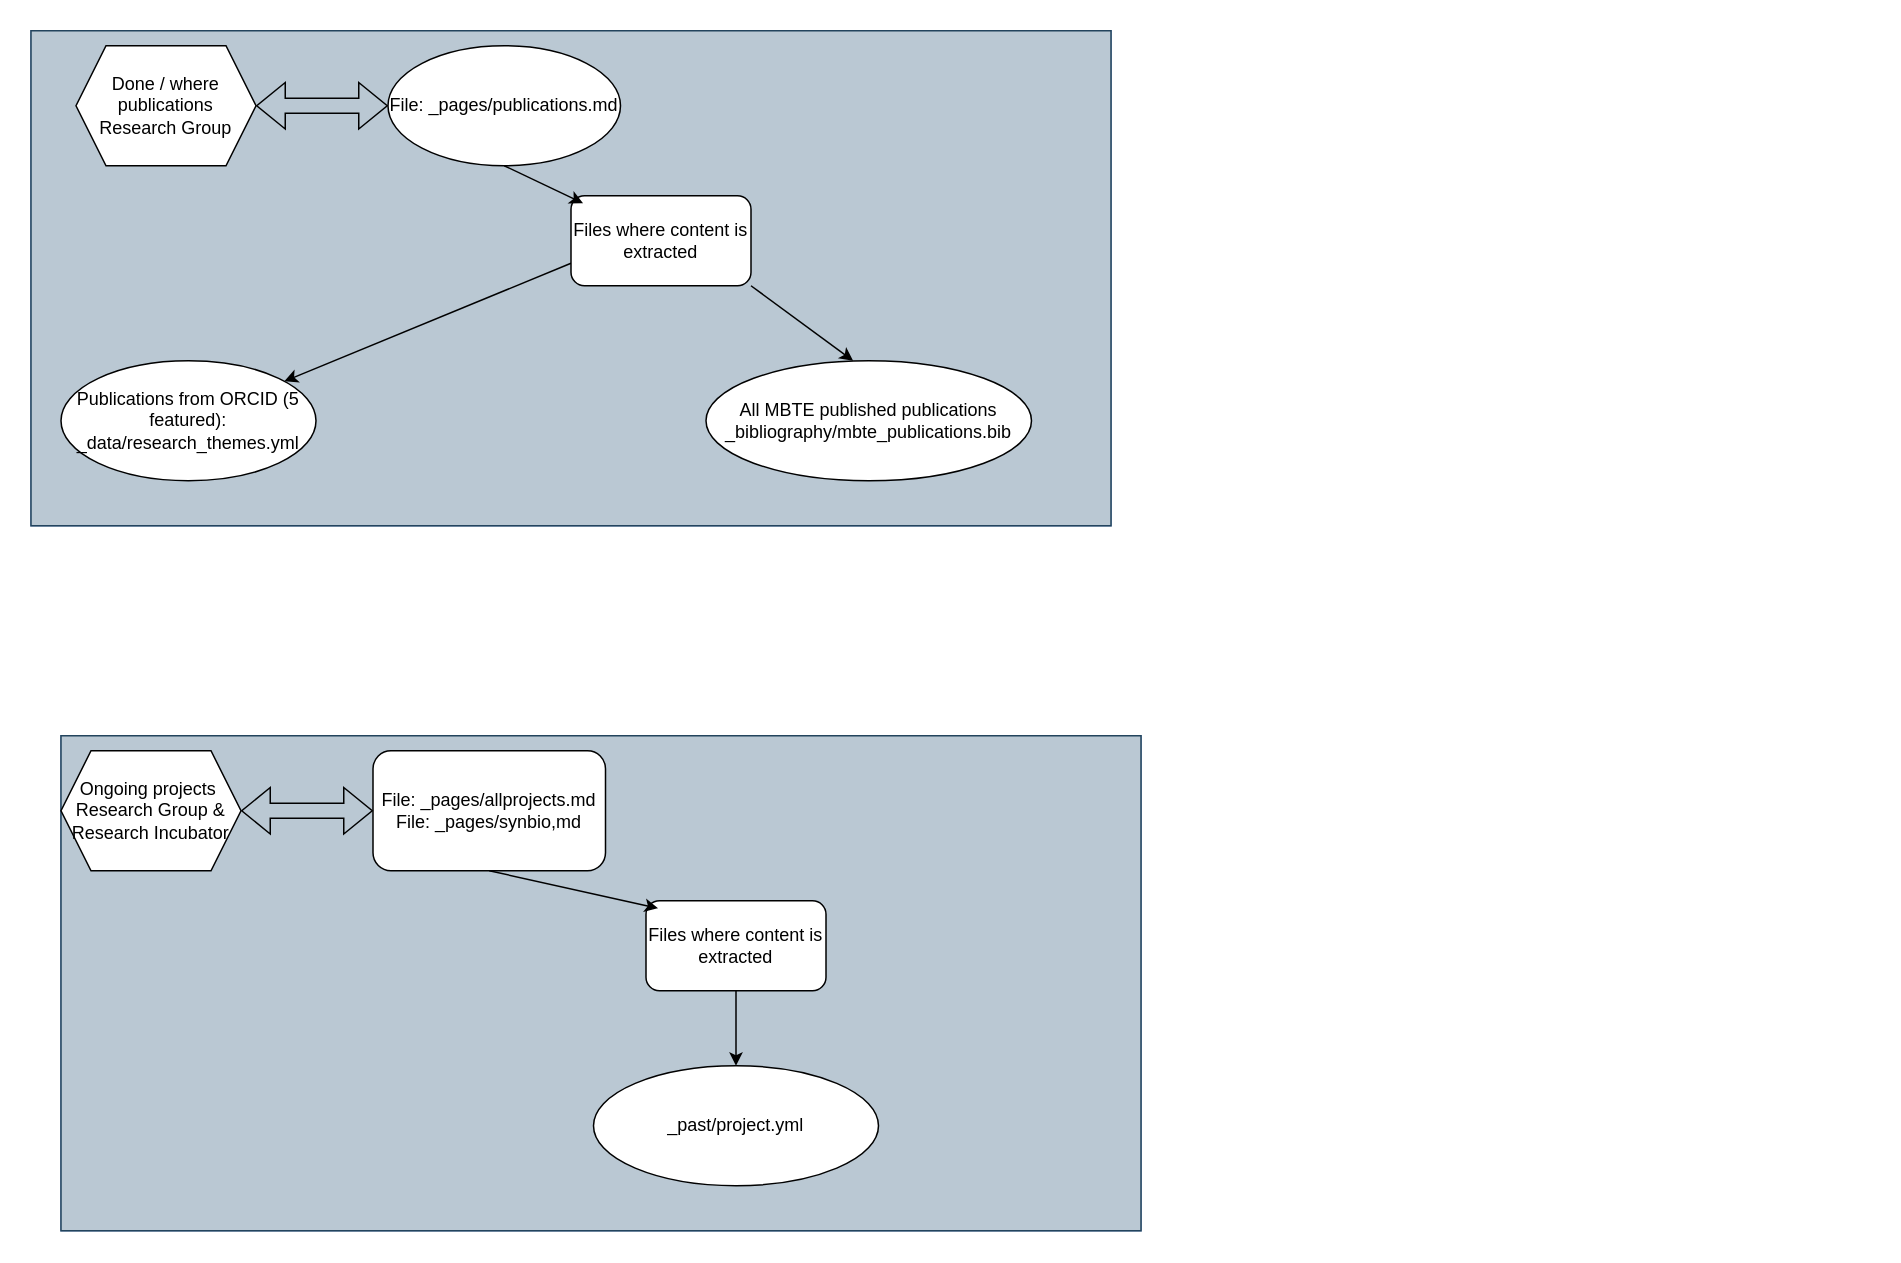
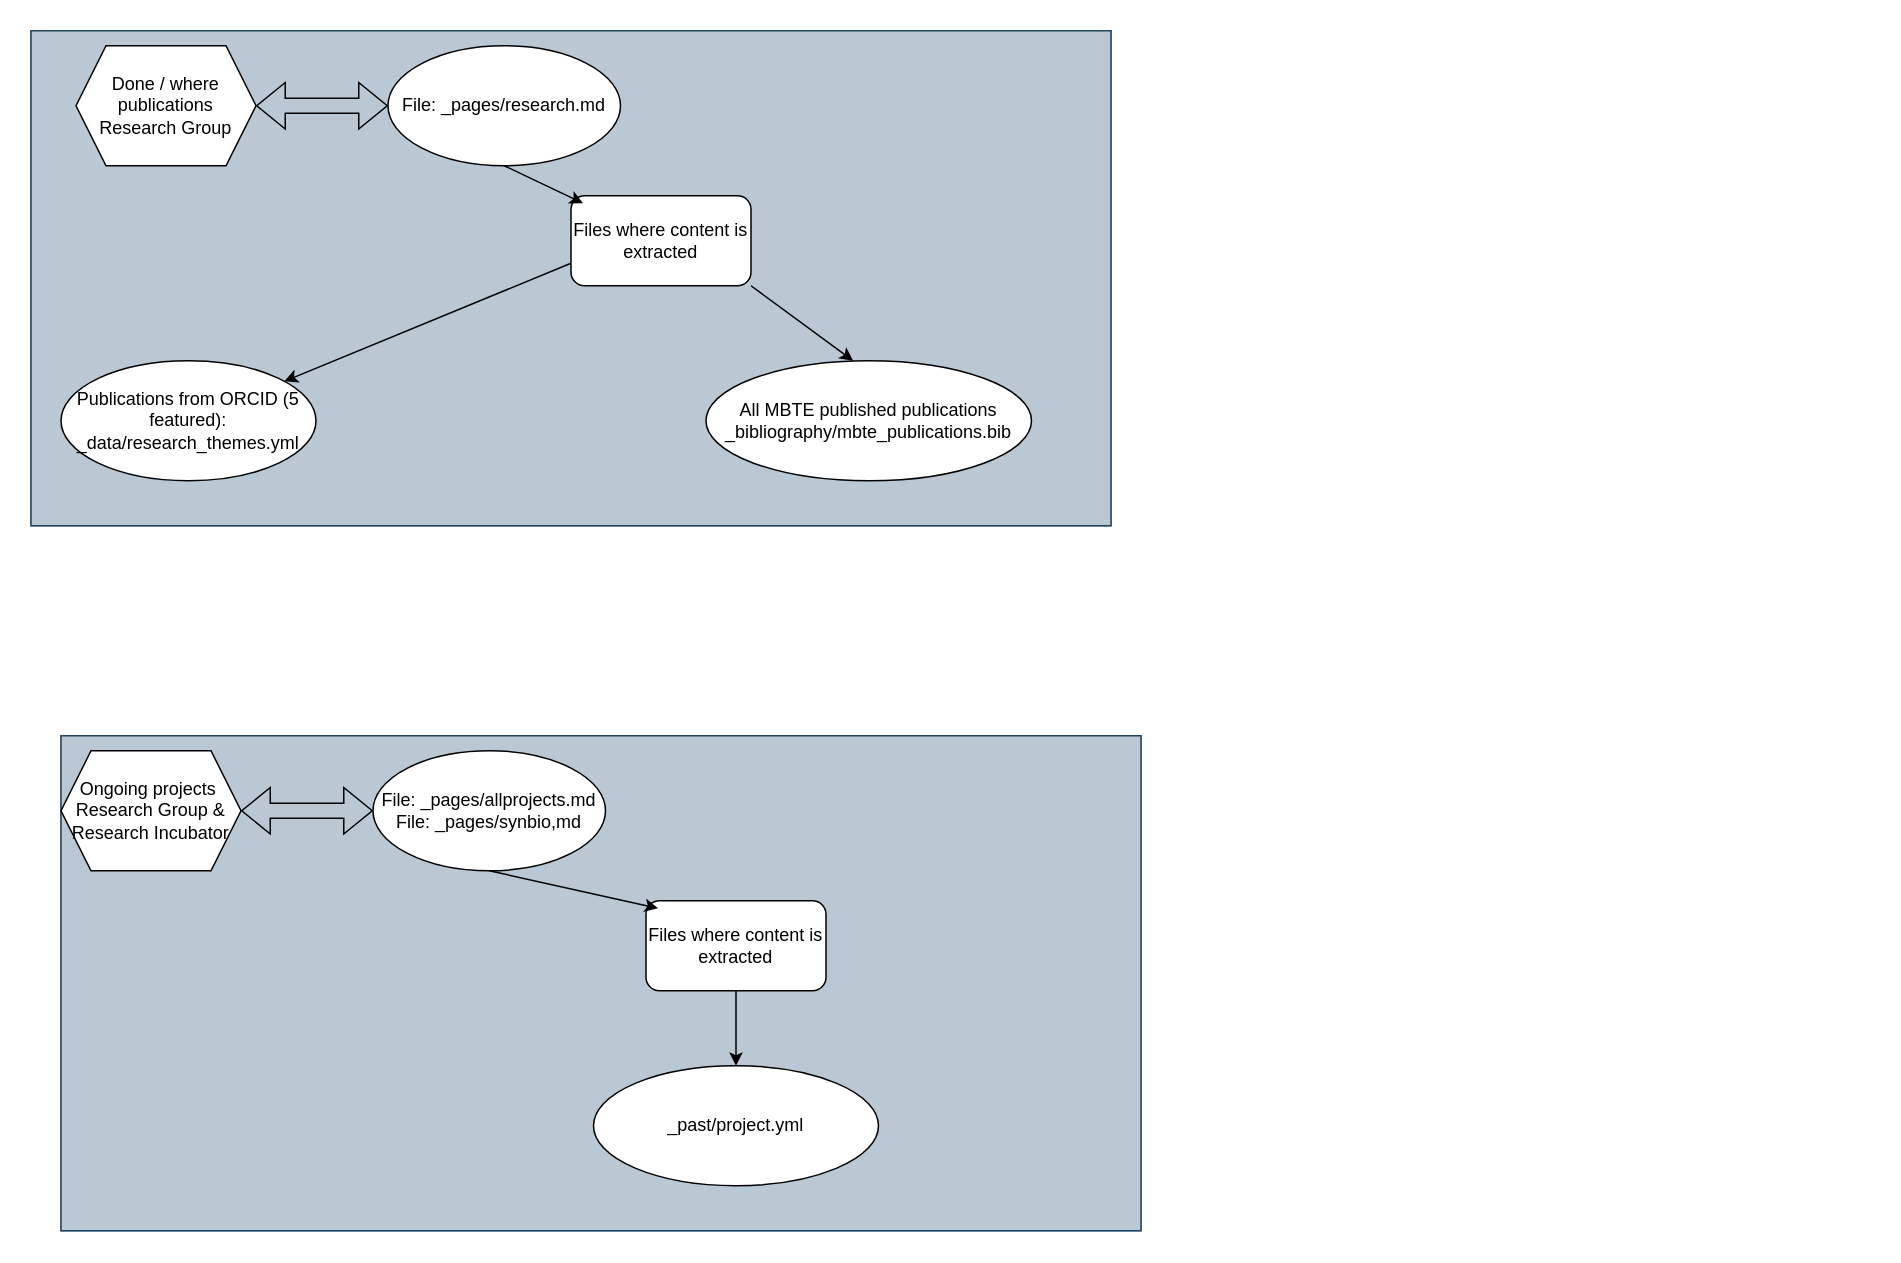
  <mxCell id="0" />
  <mxCell id="1" parent="0" />
  <mxCell id="2" value="" style="curved=1;startArrow=none;endArrow=block;exitX=0;exitY=0.88;entryX=0.5;entryY=0;" parent="1" edge="1"><mxGeometry relative="1" as="geometry"><Array as="points"><mxPoint x="1245" y="275" /></Array><mxPoint x="1245" y="300" as="targetPoint" /></mxGeometry></mxCell>
  <mxCell id="3" value="" style="group;fillColor=#dae8fc;strokeColor=#6c8ebf;" parent="1" vertex="1" connectable="0"><mxGeometry x="20" y="20" width="720" height="330" as="geometry" /></mxCell>
  <mxCell id="4" value="" style="rounded=0;whiteSpace=wrap;html=1;fillColor=#bac8d3;strokeColor=#23445d;" parent="3" vertex="1"><mxGeometry width="720" height="330" as="geometry" /></mxCell>
  <mxCell id="5" value="" style="group" parent="3" vertex="1" connectable="0"><mxGeometry x="30" y="10" width="700" height="280" as="geometry" /></mxCell>
  <mxCell id="6" value="Done / where publications&lt;br&gt;Research Group" style="shape=hexagon;perimeter=hexagonPerimeter2;whiteSpace=wrap;html=1;fixedSize=1;" parent="5" vertex="1"><mxGeometry width="120" height="80" as="geometry" /></mxCell>
- <mxCell id="7" value="File: _pages/publications.md" style="ellipse;whiteSpace=wrap;html=1;" parent="5" vertex="1"><mxGeometry x="208" width="155" height="80" as="geometry" /></mxCell>
+ <mxCell id="7" value="File: _pages/research.md" style="ellipse;whiteSpace=wrap;html=1;" parent="5" vertex="1"><mxGeometry x="208" width="155" height="80" as="geometry" /></mxCell>
  <mxCell id="8" value="" style="shape=flexArrow;endArrow=classic;startArrow=classic;html=1;rounded=0;exitX=1;exitY=0.5;exitDx=0;exitDy=0;entryX=0;entryY=0.5;entryDx=0;entryDy=0;" parent="5" source="6" target="7" edge="1"><mxGeometry width="100" height="100" relative="1" as="geometry"><mxPoint x="120" y="220" as="sourcePoint" /><mxPoint x="220" y="120" as="targetPoint" /></mxGeometry></mxCell>
  <mxCell id="9" value="" style="endArrow=classic;html=1;rounded=0;exitX=0;exitY=0.75;exitDx=0;exitDy=0;" parent="3" source="10" target="13" edge="1"><mxGeometry width="50" height="50" relative="1" as="geometry"><mxPoint x="270" y="200" as="sourcePoint" /><mxPoint x="320" y="150" as="targetPoint" /></mxGeometry></mxCell>
  <mxCell id="10" value="Files where content is extracted" style="rounded=1;whiteSpace=wrap;html=1;" parent="3" vertex="1"><mxGeometry x="360" y="110" width="120" height="60" as="geometry" /></mxCell>
  <mxCell id="11" value="" style="endArrow=classic;html=1;rounded=0;exitX=0.5;exitY=1;exitDx=0;exitDy=0;entryX=0.067;entryY=0.083;entryDx=0;entryDy=0;entryPerimeter=0;" parent="3" source="7" target="10" edge="1"><mxGeometry width="50" height="50" relative="1" as="geometry"><mxPoint x="400" y="90" as="sourcePoint" /><mxPoint x="450" y="40" as="targetPoint" /></mxGeometry></mxCell>
  <mxCell id="12" value="" style="endArrow=classic;html=1;rounded=0;exitX=1;exitY=1;exitDx=0;exitDy=0;entryX=0.452;entryY=0;entryDx=0;entryDy=0;entryPerimeter=0;" parent="3" source="10" target="14" edge="1"><mxGeometry width="50" height="50" relative="1" as="geometry"><mxPoint x="600" y="210" as="sourcePoint" /><mxPoint x="650" y="160" as="targetPoint" /></mxGeometry></mxCell>
  <mxCell id="13" value="Publications from ORCID (5 featured):&lt;br&gt;_data/research_themes.yml" style="ellipse;whiteSpace=wrap;html=1;" parent="3" vertex="1"><mxGeometry x="20" y="220" width="170" height="80" as="geometry" /></mxCell>
  <mxCell id="14" value="All MBTE published publications&lt;br&gt;_bibliography/mbte_publications.bib" style="ellipse;whiteSpace=wrap;html=1;" parent="3" vertex="1"><mxGeometry x="450" y="220" width="217" height="80" as="geometry" /></mxCell>
  <mxCell id="15" value="" style="group;fillColor=#dae8fc;strokeColor=#6c8ebf;" parent="1" vertex="1" connectable="0"><mxGeometry x="40" y="490" width="720" height="330" as="geometry" /></mxCell>
  <mxCell id="16" value="" style="rounded=0;whiteSpace=wrap;html=1;fillColor=#bac8d3;strokeColor=#23445d;" parent="15" vertex="1"><mxGeometry width="720" height="330" as="geometry" /></mxCell>
  <mxCell id="17" value="" style="group" parent="15" vertex="1" connectable="0"><mxGeometry y="10" width="700" height="290" as="geometry" /></mxCell>
  <mxCell id="18" value="Ongoing projects&amp;nbsp;&lt;br&gt;Research Group &amp;amp;&lt;br&gt;Research Incubator" style="shape=hexagon;perimeter=hexagonPerimeter2;whiteSpace=wrap;html=1;fixedSize=1;" parent="17" vertex="1"><mxGeometry width="120" height="80" as="geometry" /></mxCell>
- <mxCell id="19" value="File: _pages/allprojects.md&lt;div&gt;File: _pages/synbio,md&lt;/div&gt;" style="whiteSpace=wrap;html=1;rounded=1;" parent="17" vertex="1"><mxGeometry x="208" width="155" height="80" as="geometry" /></mxCell>
+ <mxCell id="19" value="File: _pages/allprojects.md&lt;div&gt;File: _pages/synbio,md&lt;/div&gt;" style="ellipse;whiteSpace=wrap;html=1;" parent="17" vertex="1"><mxGeometry x="208" width="155" height="80" as="geometry" /></mxCell>
  <mxCell id="20" value="Files where content is extracted" style="rounded=1;whiteSpace=wrap;html=1;" parent="17" vertex="1"><mxGeometry x="390" y="100" width="120" height="60" as="geometry" /></mxCell>
  <mxCell id="21" value="" style="endArrow=classic;html=1;rounded=0;exitX=0.5;exitY=1;exitDx=0;exitDy=0;entryX=0.067;entryY=0.083;entryDx=0;entryDy=0;entryPerimeter=0;" parent="17" source="19" target="20" edge="1"><mxGeometry width="50" height="50" relative="1" as="geometry"><mxPoint x="370" y="80" as="sourcePoint" /><mxPoint x="420" y="30" as="targetPoint" /></mxGeometry></mxCell>
  <mxCell id="22" value="" style="shape=flexArrow;endArrow=classic;startArrow=classic;html=1;rounded=0;exitX=1;exitY=0.5;exitDx=0;exitDy=0;entryX=0;entryY=0.5;entryDx=0;entryDy=0;" parent="17" source="18" target="19" edge="1"><mxGeometry width="100" height="100" relative="1" as="geometry"><mxPoint x="120" y="220" as="sourcePoint" /><mxPoint x="220" y="120" as="targetPoint" /></mxGeometry></mxCell>
  <mxCell id="23" value="_past/project.yml" style="ellipse;whiteSpace=wrap;html=1;" parent="15" vertex="1"><mxGeometry x="355" y="220" width="190" height="80" as="geometry" /></mxCell>
  <mxCell id="24" value="" style="endArrow=classic;html=1;rounded=0;entryX=0.5;entryY=0;entryDx=0;entryDy=0;exitX=0.5;exitY=1;exitDx=0;exitDy=0;" parent="15" source="20" target="23" edge="1"><mxGeometry width="50" height="50" relative="1" as="geometry"><mxPoint x="-10" y="230" as="sourcePoint" /><mxPoint x="40" y="180" as="targetPoint" /></mxGeometry></mxCell>
